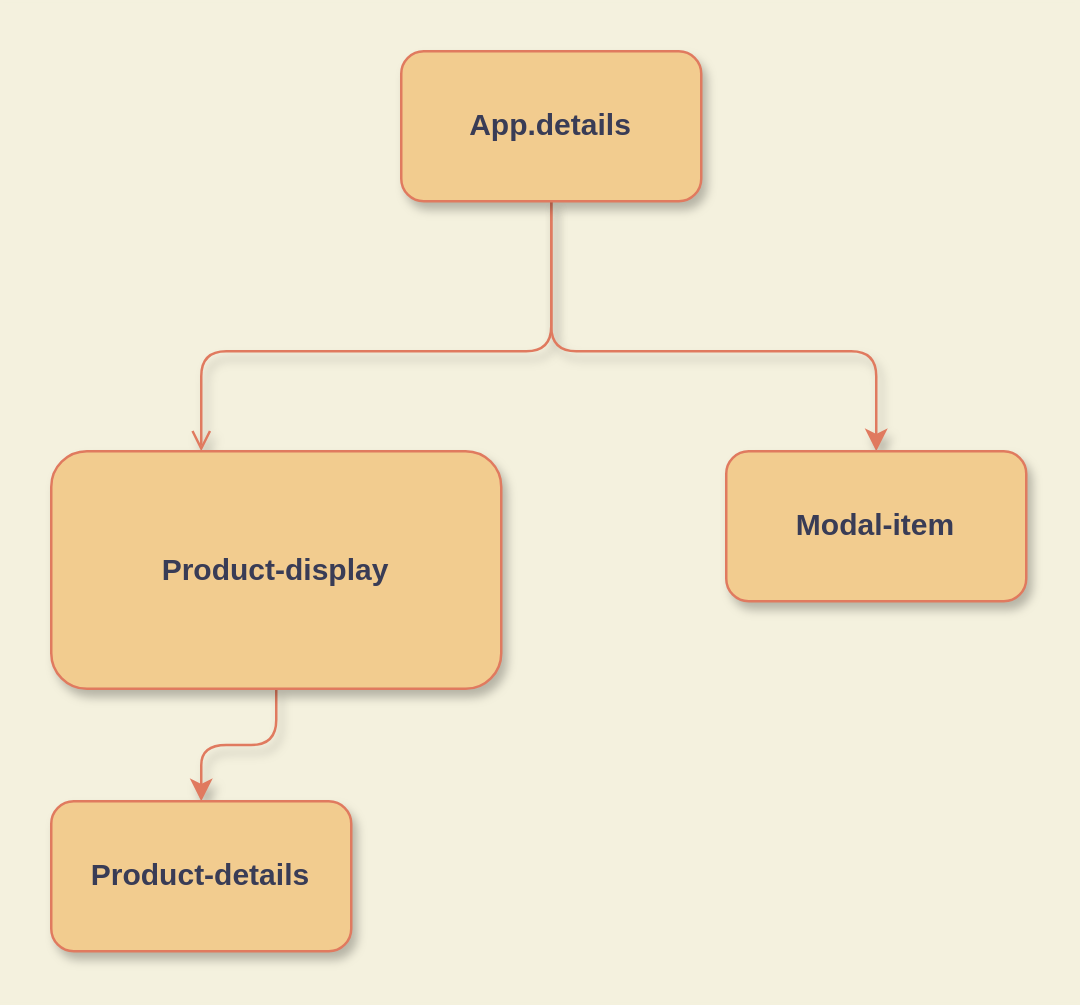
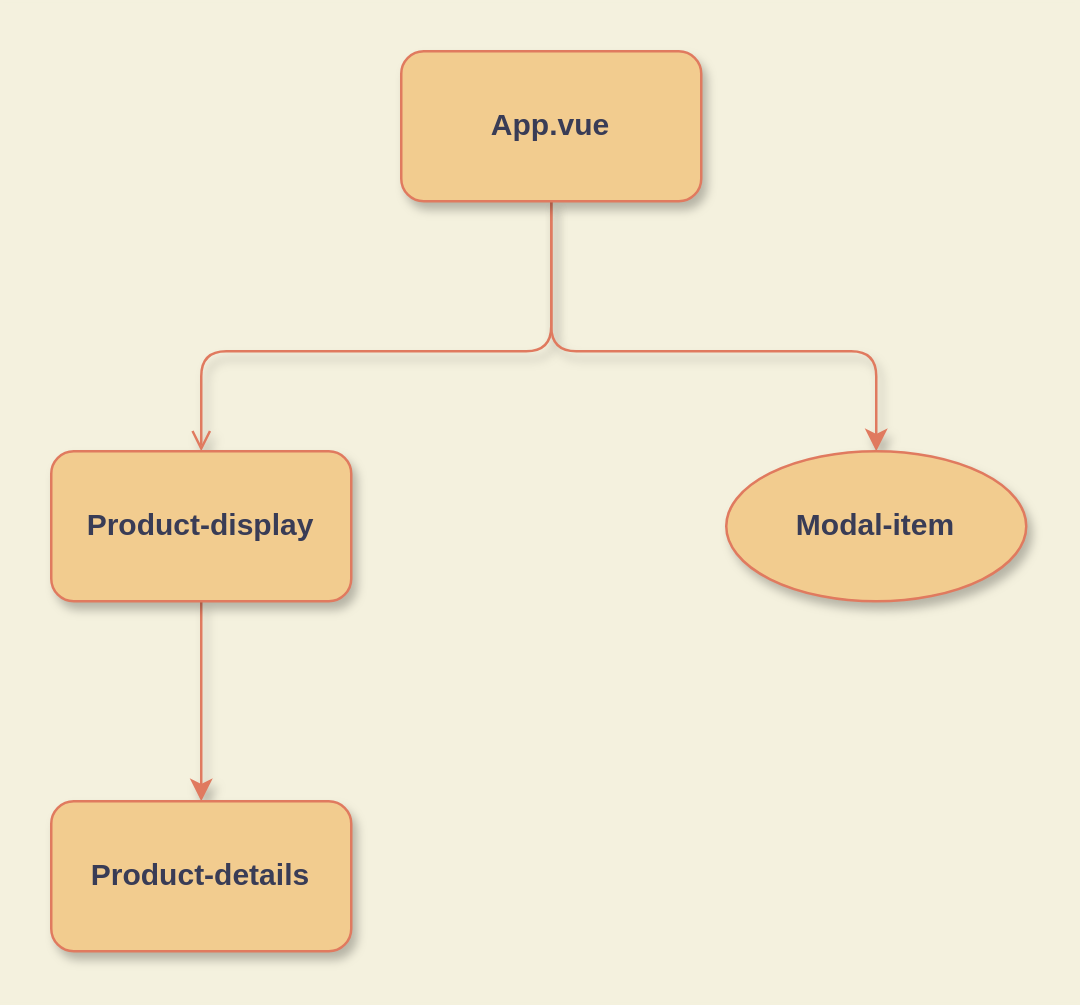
  <mxCell id="0" />
  <mxCell id="1" parent="0" />
  <mxCell id="2" style="edgeStyle=orthogonalEdgeStyle;rounded=1;orthogonalLoop=1;jettySize=auto;html=1;strokeColor=#E07A5F;fontColor=#393C56;fillColor=#F2CC8F;shadow=1;sketch=0;endArrow=open;" edge="1" parent="1" source="4" target="6"><mxGeometry relative="1" as="geometry"><Array as="points"><mxPoint x="220" y="140" /><mxPoint x="80" y="140" /></Array></mxGeometry></mxCell>
  <mxCell id="3" style="edgeStyle=orthogonalEdgeStyle;rounded=1;orthogonalLoop=1;jettySize=auto;html=1;strokeColor=#E07A5F;fontColor=#393C56;fillColor=#F2CC8F;shadow=1;sketch=0;" edge="1" parent="1" source="4" target="7"><mxGeometry relative="1" as="geometry"><Array as="points"><mxPoint x="220" y="140" /><mxPoint x="350" y="140" /></Array></mxGeometry></mxCell>
- <mxCell id="4" value="&lt;b&gt;App.details&lt;/b&gt;" style="rounded=1;whiteSpace=wrap;html=1;fillColor=#F2CC8F;strokeColor=#E07A5F;fontColor=#393C56;shadow=1;sketch=0;" vertex="1" parent="1"><mxGeometry x="160" y="20" width="120" height="60" as="geometry" /></mxCell>
+ <mxCell id="4" value="&lt;b&gt;App.vue&lt;/b&gt;" style="rounded=1;whiteSpace=wrap;html=1;fillColor=#F2CC8F;strokeColor=#E07A5F;fontColor=#393C56;shadow=1;sketch=0;" vertex="1" parent="1"><mxGeometry x="160" y="20" width="120" height="60" as="geometry" /></mxCell>
  <mxCell id="5" value="" style="edgeStyle=orthogonalEdgeStyle;rounded=1;orthogonalLoop=1;jettySize=auto;html=1;strokeColor=#E07A5F;fontColor=#393C56;fillColor=#F2CC8F;shadow=1;sketch=0;" edge="1" parent="1" source="6" target="8"><mxGeometry relative="1" as="geometry" /></mxCell>
- <mxCell id="6" value="&lt;b&gt;Product-display&lt;/b&gt;" style="rounded=1;whiteSpace=wrap;html=1;fillColor=#F2CC8F;strokeColor=#E07A5F;fontColor=#393C56;shadow=1;sketch=0;" vertex="1" parent="1"><mxGeometry x="20" y="180" width="180" height="95" as="geometry" /></mxCell>
- <mxCell id="7" value="&lt;b&gt;Modal-item&lt;/b&gt;" style="rounded=1;whiteSpace=wrap;html=1;fillColor=#F2CC8F;strokeColor=#E07A5F;fontColor=#393C56;shadow=1;sketch=0;" vertex="1" parent="1"><mxGeometry x="290" y="180" width="120" height="60" as="geometry" /></mxCell>
+ <mxCell id="6" value="&lt;b&gt;Product-display&lt;/b&gt;" style="rounded=1;whiteSpace=wrap;html=1;fillColor=#F2CC8F;strokeColor=#E07A5F;fontColor=#393C56;shadow=1;sketch=0;" vertex="1" parent="1"><mxGeometry x="20" y="180" width="120" height="60" as="geometry" /></mxCell>
+ <mxCell id="7" value="&lt;b&gt;Modal-item&lt;/b&gt;" style="ellipse;whiteSpace=wrap;html=1;fillColor=#F2CC8F;strokeColor=#E07A5F;fontColor=#393C56;shadow=1;sketch=0;" vertex="1" parent="1"><mxGeometry x="290" y="180" width="120" height="60" as="geometry" /></mxCell>
  <mxCell id="8" value="&lt;b&gt;Product-details&lt;/b&gt;" style="rounded=1;whiteSpace=wrap;html=1;fillColor=#F2CC8F;strokeColor=#E07A5F;fontColor=#393C56;shadow=1;sketch=0;" vertex="1" parent="1"><mxGeometry x="20" y="320" width="120" height="60" as="geometry" /></mxCell>
